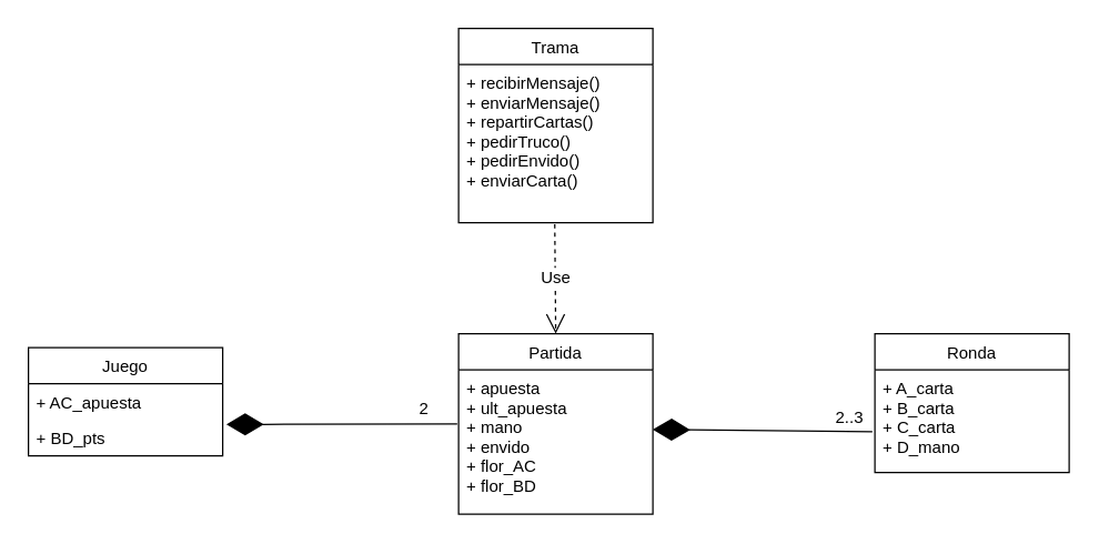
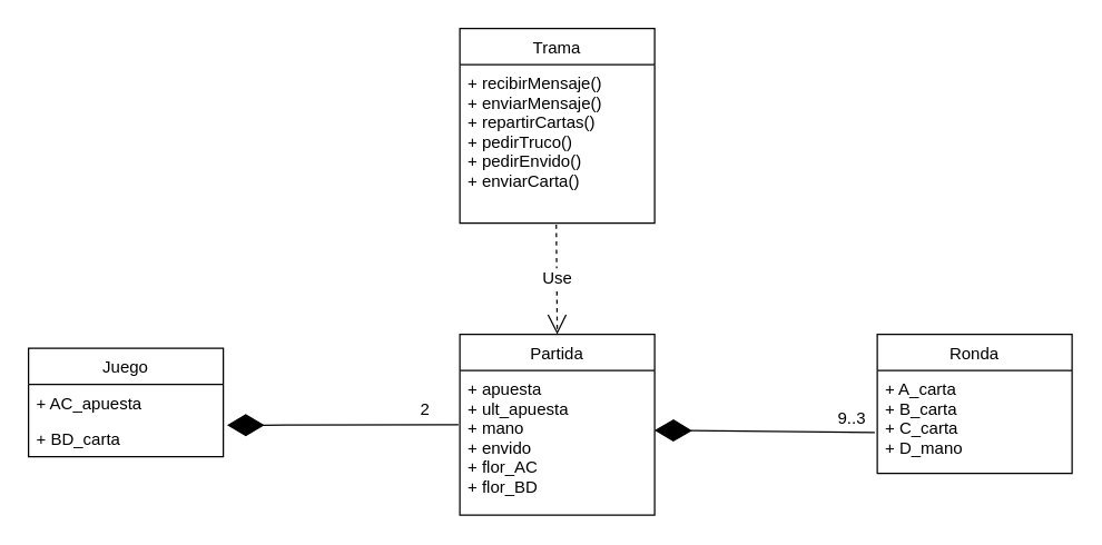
  <mxCell id="0" />
  <mxCell id="1" parent="0" />
  <mxCell id="2" value="Partida" style="swimlane;fontStyle=0;childLayout=stackLayout;horizontal=1;startSize=26;fillColor=none;horizontalStack=0;resizeParent=1;resizeParentMax=0;resizeLast=0;collapsible=1;marginBottom=0;" vertex="1" parent="1"><mxGeometry x="330" y="240" width="140" height="130" as="geometry" /></mxCell>
  <mxCell id="3" value="+ apuesta&#10;+ ult_apuesta&#10;+ mano&#10;+ envido&#10;+ flor_AC&#10;+ flor_BD&#10;&#10;" style="text;strokeColor=none;fillColor=none;align=left;verticalAlign=top;spacingLeft=4;spacingRight=4;overflow=hidden;rotatable=0;points=[[0,0.5],[1,0.5]];portConstraint=eastwest;" vertex="1" parent="2"><mxGeometry y="26" width="140" height="104" as="geometry" /></mxCell>
  <mxCell id="4" value="Juego" style="swimlane;fontStyle=0;childLayout=stackLayout;horizontal=1;startSize=26;fillColor=none;horizontalStack=0;resizeParent=1;resizeParentMax=0;resizeLast=0;collapsible=1;marginBottom=0;" vertex="1" parent="1"><mxGeometry x="20" y="250" width="140" height="78" as="geometry" /></mxCell>
  <mxCell id="5" value="+ AC_apuesta" style="text;strokeColor=none;fillColor=none;align=left;verticalAlign=top;spacingLeft=4;spacingRight=4;overflow=hidden;rotatable=0;points=[[0,0.5],[1,0.5]];portConstraint=eastwest;" vertex="1" parent="4"><mxGeometry y="26" width="140" height="26" as="geometry" /></mxCell>
- <mxCell id="6" value="+ BD_pts" style="text;strokeColor=none;fillColor=none;align=left;verticalAlign=top;spacingLeft=4;spacingRight=4;overflow=hidden;rotatable=0;points=[[0,0.5],[1,0.5]];portConstraint=eastwest;" vertex="1" parent="4"><mxGeometry y="52" width="140" height="26" as="geometry" /></mxCell>
+ <mxCell id="6" value="+ BD_carta" style="text;strokeColor=none;fillColor=none;align=left;verticalAlign=top;spacingLeft=4;spacingRight=4;overflow=hidden;rotatable=0;points=[[0,0.5],[1,0.5]];portConstraint=eastwest;" vertex="1" parent="4"><mxGeometry y="52" width="140" height="26" as="geometry" /></mxCell>
  <mxCell id="7" value="" style="endArrow=diamondThin;endFill=1;endSize=24;html=1;entryX=1.019;entryY=1.129;entryDx=0;entryDy=0;entryPerimeter=0;" edge="1" parent="1" target="5"><mxGeometry width="160" relative="1" as="geometry"><mxPoint x="329" y="305" as="sourcePoint" /><mxPoint x="390" y="301" as="targetPoint" /></mxGeometry></mxCell>
  <mxCell id="8" value="2" style="text;html=1;resizable=0;points=[];autosize=1;align=left;verticalAlign=top;spacingTop=-4;" vertex="1" parent="1"><mxGeometry x="300" y="284" width="20" height="10" as="geometry" /></mxCell>
  <mxCell id="9" value="Ronda" style="swimlane;fontStyle=0;childLayout=stackLayout;horizontal=1;startSize=26;fillColor=none;horizontalStack=0;resizeParent=1;resizeParentMax=0;resizeLast=0;collapsible=1;marginBottom=0;" vertex="1" parent="1"><mxGeometry x="630" y="240" width="140" height="100" as="geometry" /></mxCell>
  <mxCell id="10" value="+ A_carta&#10;+ B_carta&#10;+ C_carta&#10;+ D_mano" style="text;strokeColor=none;fillColor=none;align=left;verticalAlign=top;spacingLeft=4;spacingRight=4;overflow=hidden;rotatable=0;points=[[0,0.5],[1,0.5]];portConstraint=eastwest;" vertex="1" parent="9"><mxGeometry y="26" width="140" height="74" as="geometry" /></mxCell>
  <mxCell id="11" value="" style="endArrow=diamondThin;endFill=1;endSize=24;html=1;entryX=1.019;entryY=1.129;entryDx=0;entryDy=0;entryPerimeter=0;exitX=-0.013;exitY=0.602;exitDx=0;exitDy=0;exitPerimeter=0;" edge="1" parent="1" source="10"><mxGeometry width="160" relative="1" as="geometry"><mxPoint x="636" y="309" as="sourcePoint" /><mxPoint x="470" y="309" as="targetPoint" /></mxGeometry></mxCell>
- <mxCell id="12" value="2..3" style="text;html=1;resizable=0;points=[];autosize=1;align=left;verticalAlign=top;spacingTop=-4;" vertex="1" parent="1"><mxGeometry x="600" y="291" width="40" height="10" as="geometry" /></mxCell>
+ <mxCell id="12" value="9..3" style="text;html=1;resizable=0;points=[];autosize=1;align=left;verticalAlign=top;spacingTop=-4;" vertex="1" parent="1"><mxGeometry x="600" y="291" width="40" height="10" as="geometry" /></mxCell>
  <mxCell id="13" value="Trama" style="swimlane;fontStyle=0;childLayout=stackLayout;horizontal=1;startSize=26;fillColor=none;horizontalStack=0;resizeParent=1;resizeParentMax=0;resizeLast=0;collapsible=1;marginBottom=0;fontSize=12;fontColor=#000000;" vertex="1" parent="1"><mxGeometry x="330" y="20" width="140" height="140" as="geometry" /></mxCell>
  <mxCell id="14" value="+ recibirMensaje()&#10;+ enviarMensaje()&#10;+ repartirCartas()&#10;+ pedirTruco()&#10;+ pedirEnvido()&#10;+ enviarCarta()&#10;" style="text;strokeColor=none;fillColor=none;align=left;verticalAlign=top;spacingLeft=4;spacingRight=4;overflow=hidden;rotatable=0;points=[[0,0.5],[1,0.5]];portConstraint=eastwest;" vertex="1" parent="13"><mxGeometry y="26" width="140" height="114" as="geometry" /></mxCell>
  <mxCell id="15" value="Use" style="endArrow=open;endSize=12;dashed=1;html=1;fontSize=12;fontColor=#000000;entryX=0.5;entryY=0;entryDx=0;entryDy=0;exitX=0.495;exitY=1.009;exitDx=0;exitDy=0;exitPerimeter=0;" edge="1" parent="1" source="14" target="2"><mxGeometry width="160" relative="1" as="geometry"><mxPoint x="400" y="140" as="sourcePoint" /><mxPoint x="530" y="220" as="targetPoint" /></mxGeometry></mxCell>
